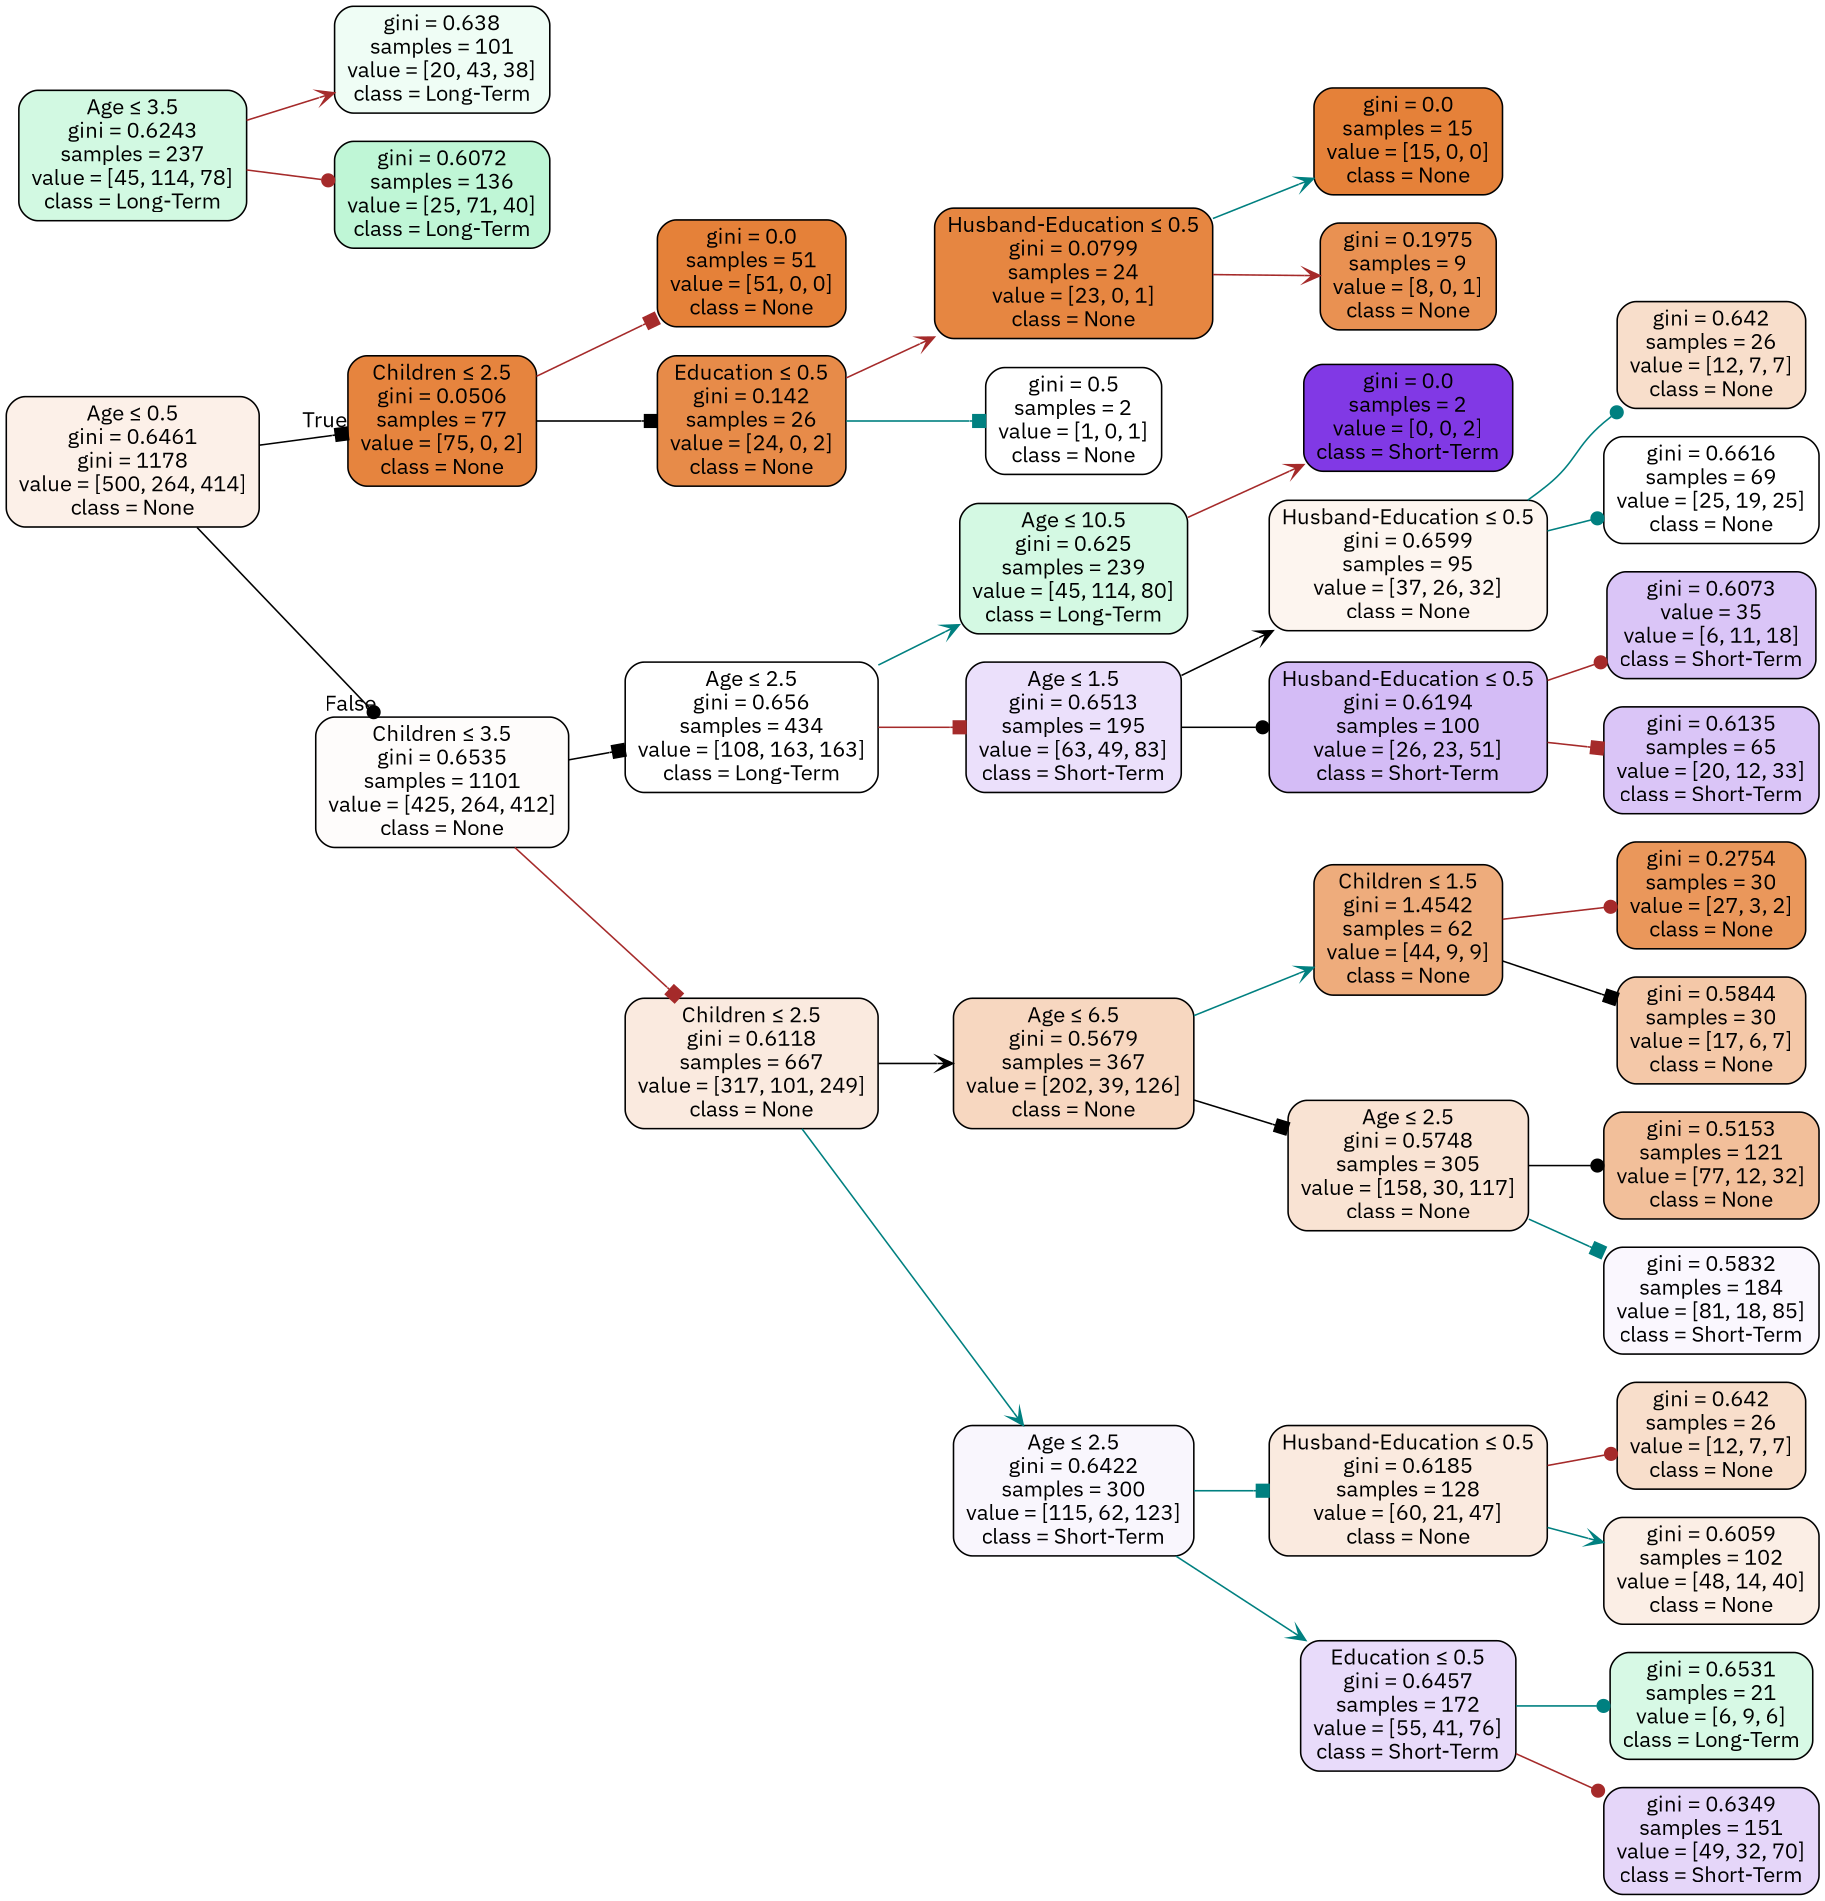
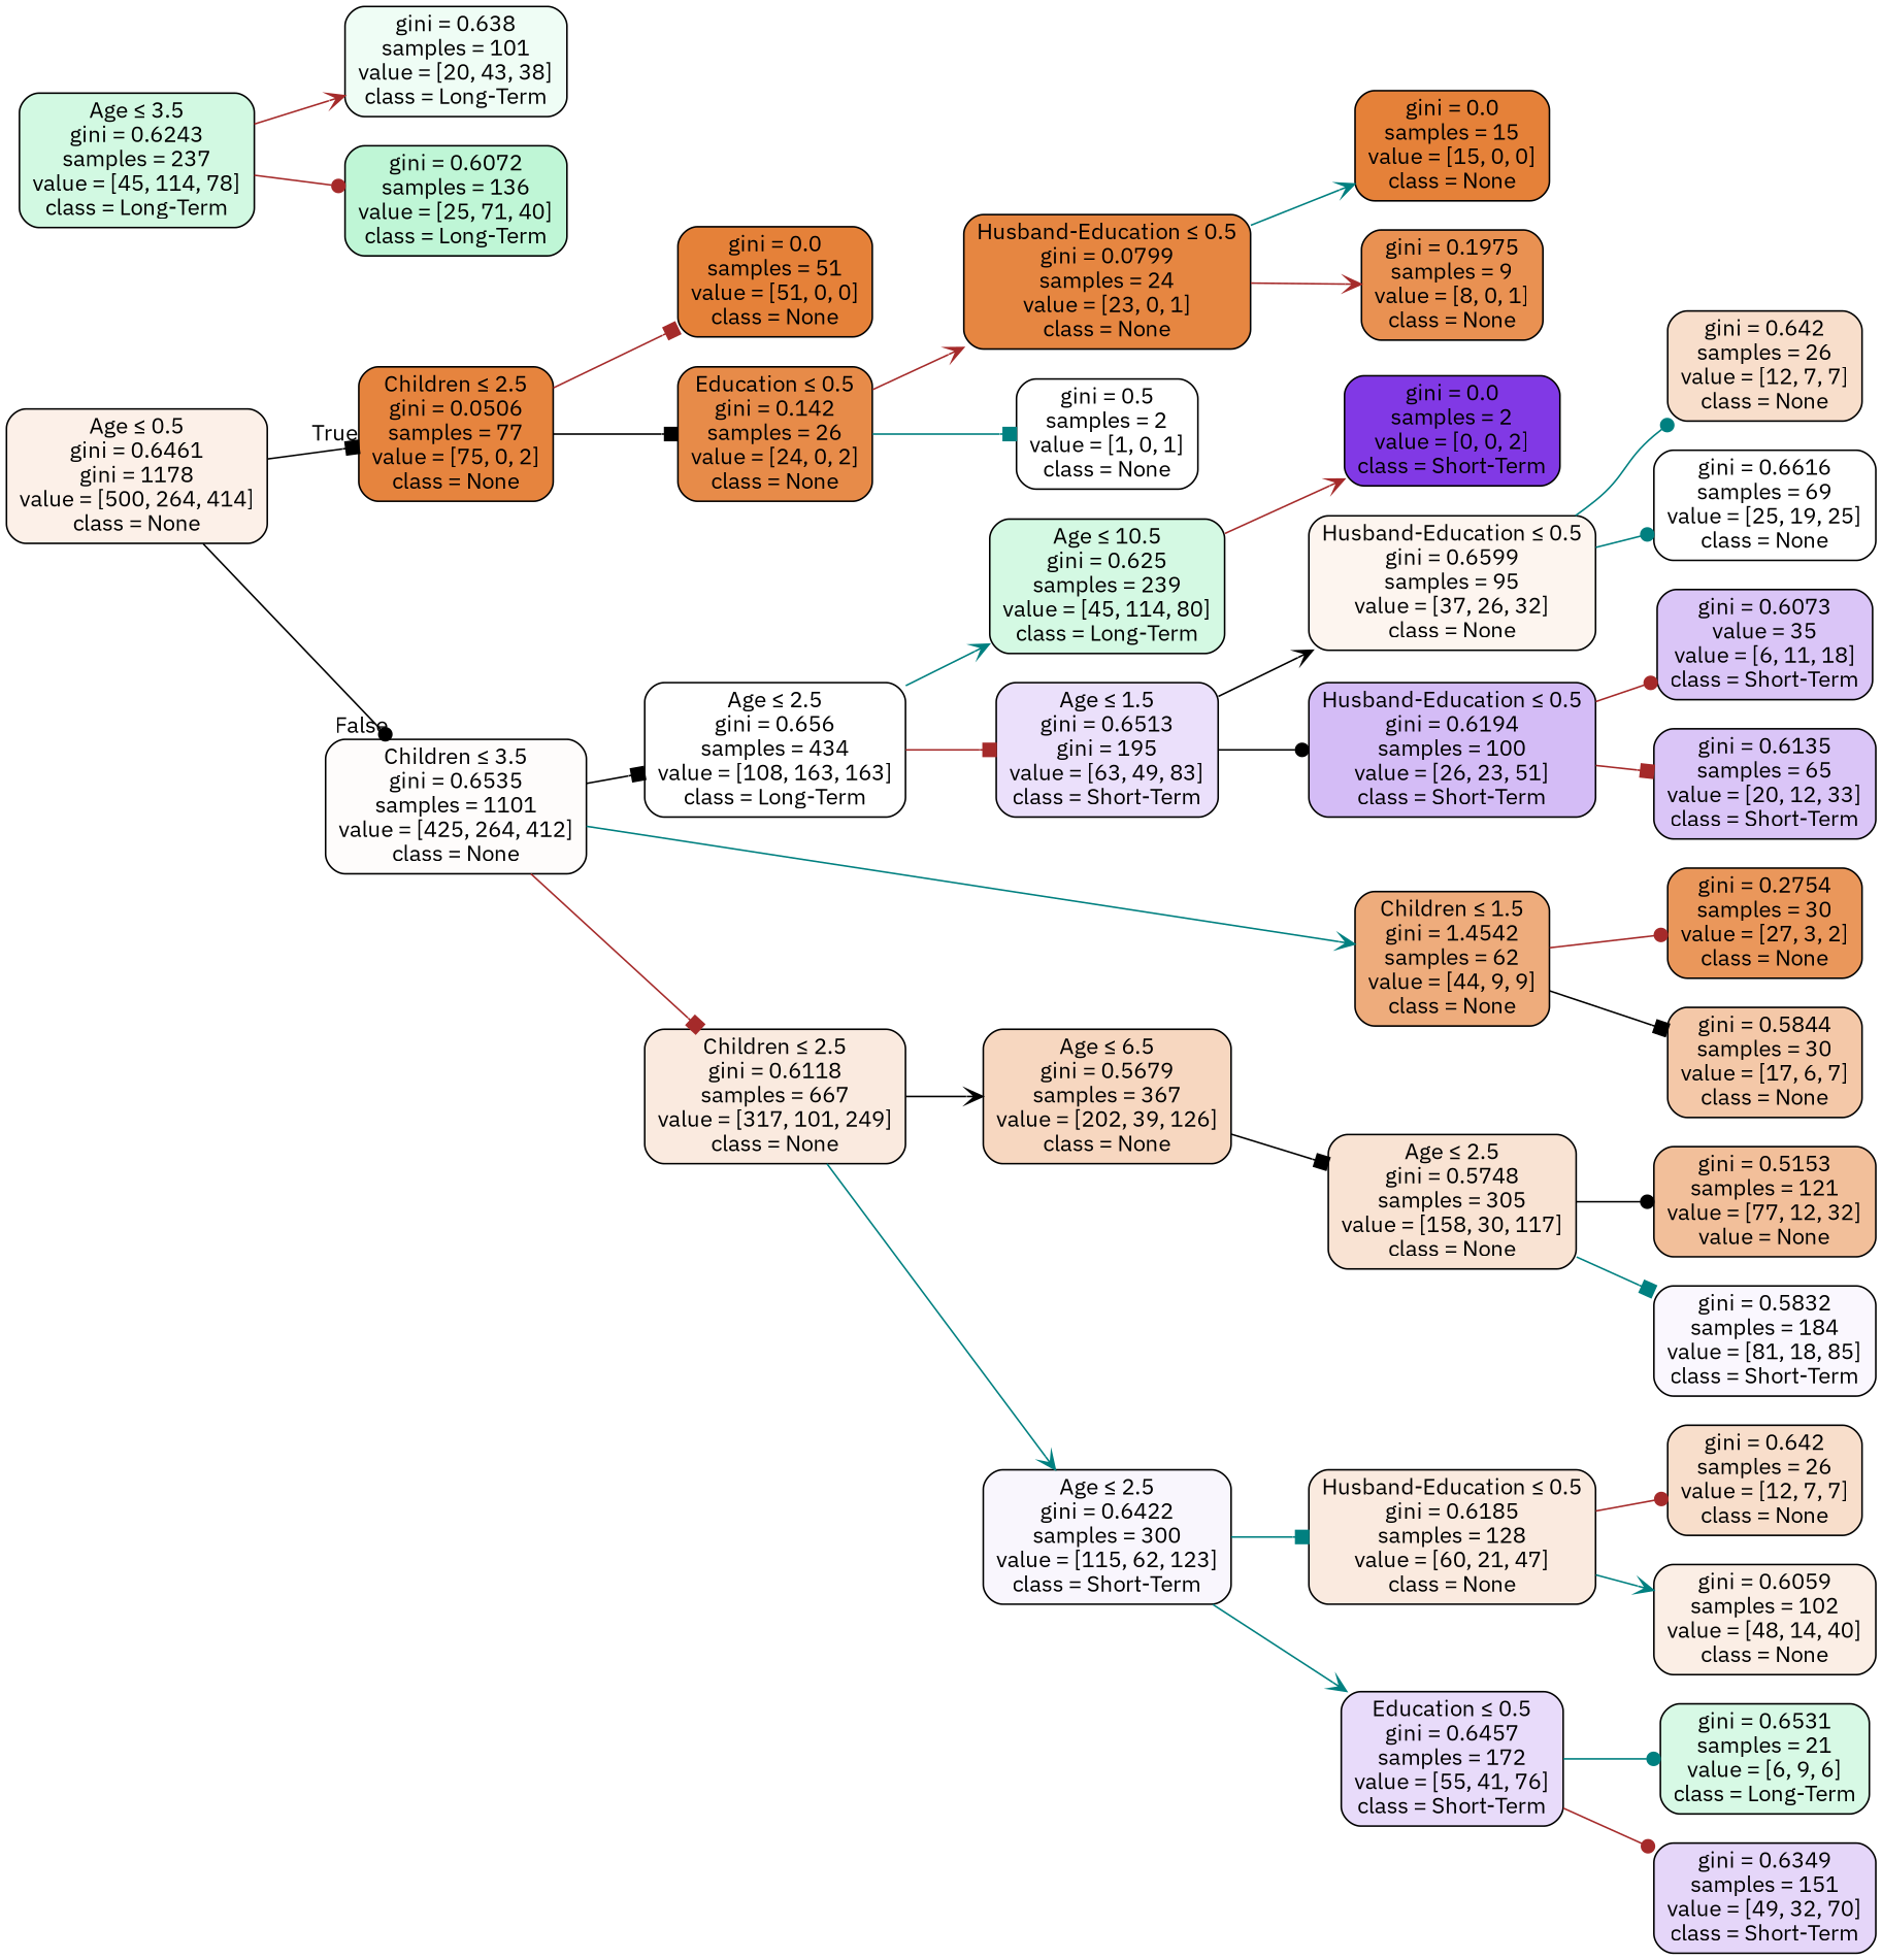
  digraph {
    fontname="IBM Plex Sans"
    rankdir=LR
    node [color=black fillcolor="#e58139ff" fontname="IBM Plex Sans" shape=box style="filled, rounded"]
    edge [arrowhead=box color=brown fontname="IBM Plex Sans"]
    n1 [fillcolor="#e581391d" label=<Age &le; 0.5<br/>gini = 0.6461<br/>gini = 1178<br/>value = [500, 264, 414]<br/>class = None>]
    n2 [fillcolor="#e58139f8" label=<Children &le; 2.5<br/>gini = 0.0506<br/>samples = 77<br/>value = [75, 0, 2]<br/>class = None>]
    n3 [fillcolor="#e5813905" label=<Children &le; 3.5<br/>gini = 0.6535<br/>samples = 1101<br/>value = [425, 264, 412]<br/>class = None>]
    n4 [fillcolor="#e58139ea" label=<Education &le; 0.5<br/>gini = 0.142<br/>samples = 26<br/>value = [24, 0, 2]<br/>class = None>]
    n5 [label=<gini = 0.0<br/>samples = 51<br/>value = [51, 0, 0]<br/>class = None>]
    n6 [fillcolor="#e5813929" label=<Children &le; 2.5<br/>gini = 0.6118<br/>samples = 667<br/>value = [317, 101, 249]<br/>class = None>]
    n7 [fillcolor="#39e58100" label=<Age &le; 2.5<br/>gini = 0.656<br/>samples = 434<br/>value = [108, 163, 163]<br/>class = Long-Term>]
    n8 [fillcolor="#e5813900" label=<gini = 0.5<br/>samples = 2<br/>value = [1, 0, 1]<br/>class = None>]
    n9 [fillcolor="#e58139f4" label=<Husband-Education &le; 0.5<br/>gini = 0.0799<br/>samples = 24<br/>value = [23, 0, 1]<br/>class = None>]
    n10 [fillcolor="#e58139df" label=<gini = 0.1975<br/>samples = 9<br/>value = [8, 0, 1]<br/>class = None>]
    n11 [label=<gini = 0.0<br/>samples = 15<br/>value = [15, 0, 0]<br/>class = None>]
    n12 [fillcolor="#e5813950" label=<Age &le; 6.5<br/>gini = 0.5679<br/>samples = 367<br/>value = [202, 39, 126]<br/>class = None>]
    n13 [fillcolor="#8139e50b" label=<Age &le; 2.5<br/>gini = 0.6422<br/>samples = 300<br/>value = [115, 62, 123]<br/>class = Short-Term>]
-   n14 [fillcolor="#8139e527" label=<Age &le; 1.5<br/>gini = 0.6513<br/>samples = 195<br/>value = [63, 49, 83]<br/>class = Short-Term>]
+   n14 [fillcolor="#8139e527" label=<Age &le; 1.5<br/>gini = 0.6513<br/>gini = 195<br/>value = [63, 49, 83]<br/>class = Short-Term>]
    n15 [fillcolor="#39e58137" label=<Age &le; 10.5<br/>gini = 0.625<br/>samples = 239<br/>value = [45, 114, 80]<br/>class = Long-Term>]
    n16 [fillcolor="#e5813938" label=<Age &le; 2.5<br/>gini = 0.5748<br/>samples = 305<br/>value = [158, 30, 117]<br/>class = None>]
    n17 [fillcolor="#e58139a8" label=<Children &le; 1.5<br/>gini = 1.4542<br/>samples = 62<br/>value = [44, 9, 9]<br/>class = None>]
    n18 [fillcolor="#e5813929" label=<Husband-Education &le; 0.5<br/>gini = 0.6185<br/>samples = 128<br/>value = [60, 21, 47]<br/>class = None>]
    n19 [fillcolor="#8139e52e" label=<Education &le; 0.5<br/>gini = 0.6457<br/>samples = 172<br/>value = [55, 41, 76]<br/>class = Short-Term>]
-   n20 [fillcolor="#e5813981" label=<gini = 0.5153<br/>samples = 121<br/>value = [77, 12, 32]<br/>class = None>]
+   n20 [fillcolor="#e5813981" label=<gini = 0.5153<br/>samples = 121<br/>value = [77, 12, 32]<br/>value = None>]
    n21 [fillcolor="#8139e50a" label=<gini = 0.5832<br/>samples = 184<br/>value = [81, 18, 85]<br/>class = Short-Term>]
    n22 [fillcolor="#e58139d3" label=<gini = 0.2754<br/>samples = 30<br/>value = [27, 3, 2]<br/>class = None>]
    n23 [fillcolor="#e581396f" label=<gini = 0.5844<br/>samples = 30<br/>value = [17, 6, 7]<br/>class = None>]
    n24 [fillcolor="#e5813943" label=<gini = 0.642<br/>samples = 26<br/>value = [12, 7, 7]<br/>class = None>]
    n25 [fillcolor="#e5813921" label=<gini = 0.6059<br/>samples = 102<br/>value = [48, 14, 40]<br/>class = None>]
    n26 [fillcolor="#39e58133" label=<gini = 0.6531<br/>samples = 21<br/>value = [6, 9, 6]<br/>class = Long-Term>]
    n27 [fillcolor="#8139e534" label=<gini = 0.6349<br/>samples = 151<br/>value = [49, 32, 70]<br/>class = Short-Term>]
    n28 [fillcolor="#e5813914" label=<Husband-Education &le; 0.5<br/>gini = 0.6599<br/>samples = 95<br/>value = [37, 26, 32]<br/>class = None>]
    n29 [fillcolor="#8139e556" label=<Husband-Education &le; 0.5<br/>gini = 0.6194<br/>samples = 100<br/>value = [26, 23, 51]<br/>class = Short-Term>]
    n30 [fillcolor="#8139e5ff" label=<gini = 0.0<br/>samples = 2<br/>value = [0, 0, 2]<br/>class = Short-Term>]
    n31 [fillcolor="#e5813943" label=<gini = 0.642<br/>samples = 26<br/>value = [12, 7, 7]<br/>class = None>]
    n32 [fillcolor="#e5813900" label=<gini = 0.6616<br/>samples = 69<br/>value = [25, 19, 25]<br/>class = None>]
    n33 [fillcolor="#8139e54a" label=<gini = 0.6073<br/>value = 35<br/>value = [6, 11, 18]<br/>class = Short-Term>]
    n34 [fillcolor="#8139e54a" label=<gini = 0.6135<br/>samples = 65<br/>value = [20, 12, 33]<br/>class = Short-Term>]
    n35 [fillcolor="#39e5813a" label=<Age &le; 3.5<br/>gini = 0.6243<br/>samples = 237<br/>value = [45, 114, 78]<br/>class = Long-Term>]
    n36 [fillcolor="#39e58114" label=<gini = 0.638<br/>samples = 101<br/>value = [20, 43, 38]<br/>class = Long-Term>]
    n37 [fillcolor="#39e58152" label=<gini = 0.6072<br/>samples = 136<br/>value = [25, 71, 40]<br/>class = Long-Term>]
    n1 -> n2 [color=black headlabel=True labelangle=45 labeldistance=2.5]
    n1 -> n3 [arrowhead=dot color=black headlabel=False labelangle=-45 labeldistance=2.5]
    n2 -> n4 [color=black]
    n2 -> n5
    n3 -> n6
    n3 -> n7 [color=black]
    n4 -> n8 [color=teal]
    n4 -> n9 [arrowhead=vee]
    n6 -> n12 [arrowhead=vee color=black]
    n6 -> n13 [arrowhead=vee color=teal]
    n7 -> n14
    n7 -> n15 [arrowhead=vee color=teal]
    n9 -> n10 [arrowhead=vee]
    n9 -> n11 [arrowhead=vee color=teal]
    n12 -> n16 [color=black]
-   n12 -> n17 [arrowhead=vee color=teal]
+   n3 -> n17 [arrowhead=vee color=teal]
    n13 -> n18 [color=teal]
    n13 -> n19 [arrowhead=vee color=teal]
    n14 -> n28 [arrowhead=vee color=black]
    n14 -> n29 [arrowhead=dot color=black]
    n15 -> n30 [arrowhead=vee]
    n16 -> n20 [arrowhead=dot color=black]
    n16 -> n21 [color=teal]
    n17 -> n22 [arrowhead=dot]
    n17 -> n23 [color=black]
    n18 -> n24 [arrowhead=dot]
    n18 -> n25 [arrowhead=vee color=teal]
    n19 -> n26 [arrowhead=dot color=teal]
    n19 -> n27 [arrowhead=dot]
    n28 -> n31 [arrowhead=dot color=teal]
    n28 -> n32 [arrowhead=dot color=teal]
    n29 -> n33 [arrowhead=dot]
    n29 -> n34
    n35 -> n36 [arrowhead=vee]
    n35 -> n37 [arrowhead=dot]
  }
